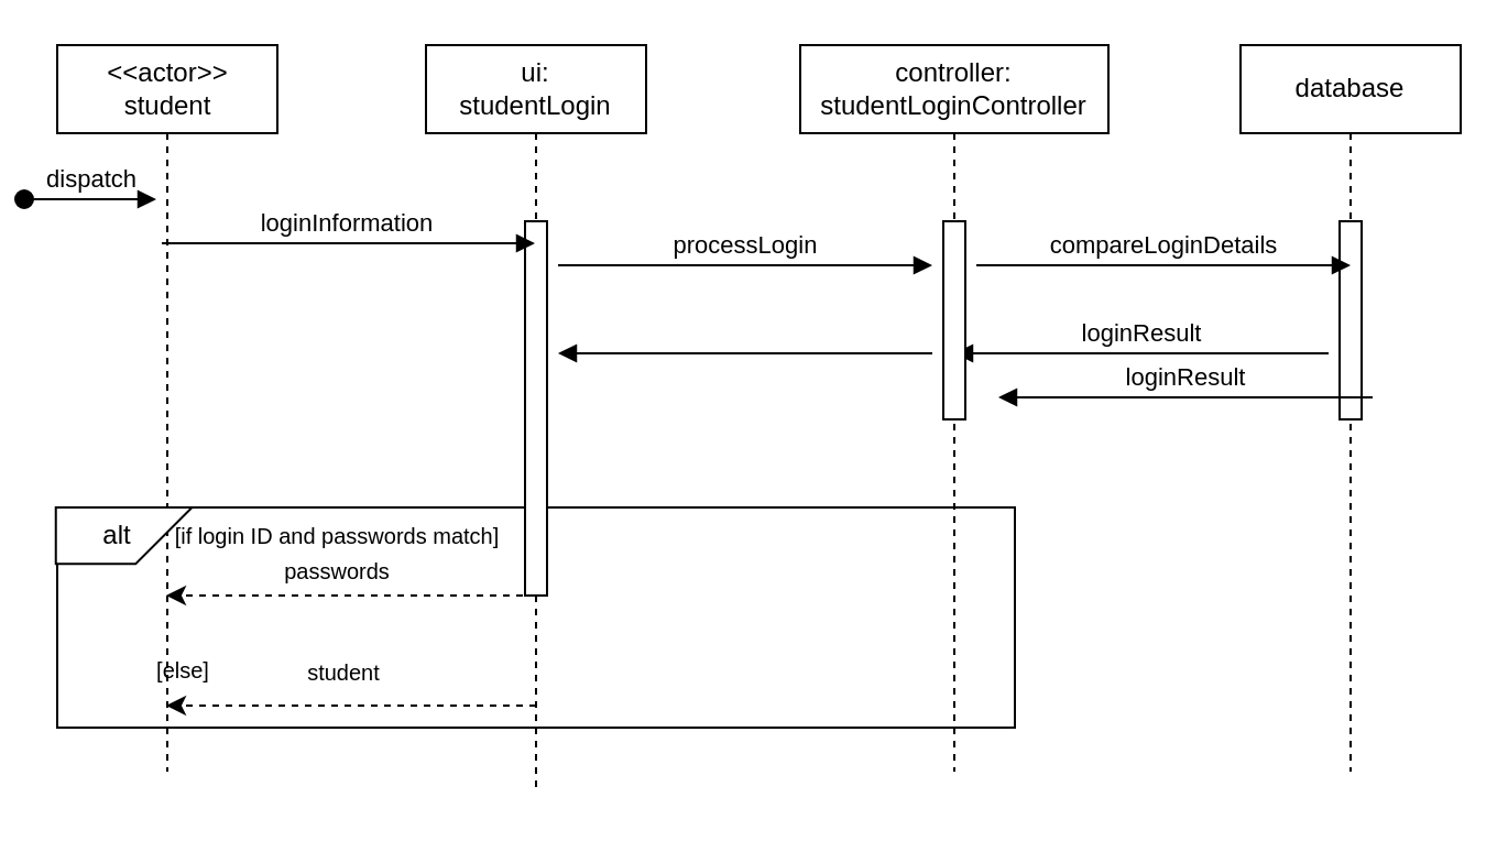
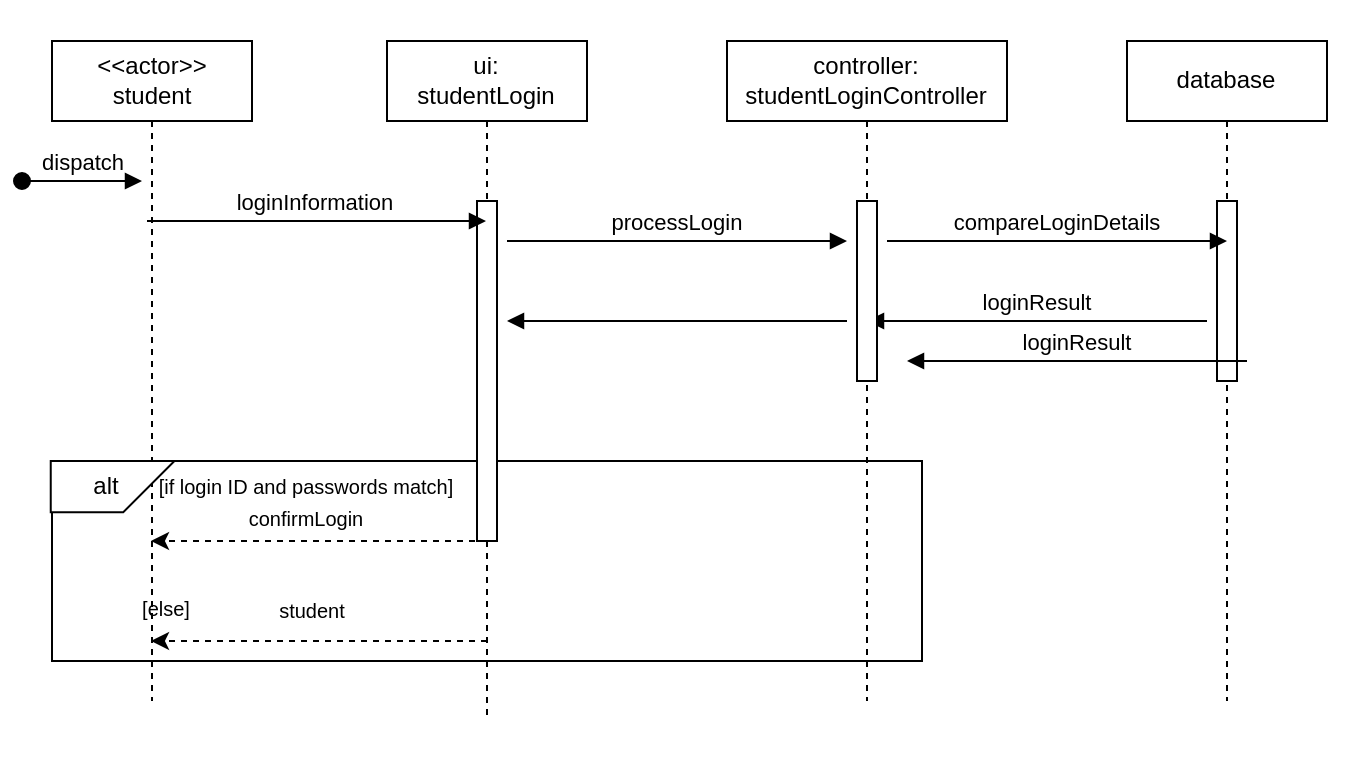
  <mxCell id="0" />
  <mxCell id="1" parent="0" />
  <mxCell id="2" value="" style="rounded=0;whiteSpace=wrap;html=1;" vertex="1" parent="1"><mxGeometry x="22.5" y="230" width="435" height="100" as="geometry" /></mxCell>
  <mxCell id="3" value="ui:&lt;div&gt;studentLogin&lt;/div&gt;" style="shape=umlLifeline;perimeter=lifelinePerimeter;whiteSpace=wrap;html=1;container=0;dropTarget=0;collapsible=0;recursiveResize=0;outlineConnect=0;portConstraint=eastwest;newEdgeStyle={&quot;edgeStyle&quot;:&quot;elbowEdgeStyle&quot;,&quot;elbow&quot;:&quot;vertical&quot;,&quot;curved&quot;:0,&quot;rounded&quot;:0};" parent="1" vertex="1"><mxGeometry x="190" y="20" width="100" height="340" as="geometry" /></mxCell>
  <mxCell id="4" value="" style="html=1;points=[];perimeter=orthogonalPerimeter;outlineConnect=0;targetShapes=umlLifeline;portConstraint=eastwest;newEdgeStyle={&quot;edgeStyle&quot;:&quot;elbowEdgeStyle&quot;,&quot;elbow&quot;:&quot;vertical&quot;,&quot;curved&quot;:0,&quot;rounded&quot;:0};" parent="3" vertex="1"><mxGeometry x="45" y="80" width="10" height="170" as="geometry" /></mxCell>
  <mxCell id="5" value="&amp;lt;&amp;lt;actor&amp;gt;&amp;gt;&lt;div&gt;student&lt;/div&gt;" style="shape=umlLifeline;perimeter=lifelinePerimeter;whiteSpace=wrap;html=1;container=0;dropTarget=0;collapsible=0;recursiveResize=0;outlineConnect=0;portConstraint=eastwest;newEdgeStyle={&quot;edgeStyle&quot;:&quot;elbowEdgeStyle&quot;,&quot;elbow&quot;:&quot;vertical&quot;,&quot;curved&quot;:0,&quot;rounded&quot;:0};size=40;" parent="1" vertex="1"><mxGeometry x="22.5" y="20" width="100" height="330" as="geometry" /></mxCell>
  <mxCell id="6" value="dispatch" style="html=1;verticalAlign=bottom;startArrow=oval;endArrow=block;startSize=8;edgeStyle=elbowEdgeStyle;elbow=vertical;curved=0;rounded=0;" parent="5" edge="1"><mxGeometry relative="1" as="geometry"><mxPoint x="-15" y="70" as="sourcePoint" /><mxPoint x="45" y="70.345" as="targetPoint" /></mxGeometry></mxCell>
  <mxCell id="7" value="database" style="shape=umlLifeline;perimeter=lifelinePerimeter;whiteSpace=wrap;html=1;container=0;dropTarget=0;collapsible=0;recursiveResize=0;outlineConnect=0;portConstraint=eastwest;newEdgeStyle={&quot;edgeStyle&quot;:&quot;elbowEdgeStyle&quot;,&quot;elbow&quot;:&quot;vertical&quot;,&quot;curved&quot;:0,&quot;rounded&quot;:0};" vertex="1" parent="1"><mxGeometry x="560" y="20" width="100" height="330" as="geometry" /></mxCell>
  <mxCell id="8" value="" style="html=1;points=[];perimeter=orthogonalPerimeter;outlineConnect=0;targetShapes=umlLifeline;portConstraint=eastwest;newEdgeStyle={&quot;edgeStyle&quot;:&quot;elbowEdgeStyle&quot;,&quot;elbow&quot;:&quot;vertical&quot;,&quot;curved&quot;:0,&quot;rounded&quot;:0};" vertex="1" parent="7"><mxGeometry x="45" y="80" width="10" height="90" as="geometry" /></mxCell>
  <mxCell id="9" value="processLogin" style="html=1;verticalAlign=bottom;endArrow=block;edgeStyle=elbowEdgeStyle;elbow=vertical;curved=0;rounded=0;" edge="1" parent="1"><mxGeometry relative="1" as="geometry"><mxPoint x="250" y="120" as="sourcePoint" /><Array as="points"><mxPoint x="335" y="120" /></Array><mxPoint x="420" y="120" as="targetPoint" /><mxPoint as="offset" /></mxGeometry></mxCell>
  <mxCell id="10" value="loginResult" style="html=1;verticalAlign=bottom;endArrow=block;edgeStyle=elbowEdgeStyle;elbow=vertical;curved=0;rounded=0;" edge="1" parent="1"><mxGeometry relative="1" as="geometry"><mxPoint x="600" y="160" as="sourcePoint" /><Array as="points"><mxPoint x="540.33" y="160" /></Array><mxPoint x="429.997" y="160" as="targetPoint" /></mxGeometry></mxCell>
  <mxCell id="11" value="loginInformation" style="html=1;verticalAlign=bottom;endArrow=block;edgeStyle=elbowEdgeStyle;elbow=vertical;curved=0;rounded=0;" edge="1" parent="1" target="3"><mxGeometry x="-0.005" relative="1" as="geometry"><mxPoint x="70" y="110" as="sourcePoint" /><Array as="points"><mxPoint x="145" y="110" /></Array><mxPoint x="230" y="110" as="targetPoint" /><mxPoint as="offset" /></mxGeometry></mxCell>
  <mxCell id="12" value="" style="shape=card;whiteSpace=wrap;html=1;rotation=90;flipH=1;" vertex="1" parent="1"><mxGeometry x="40" y="211.88" width="25.62" height="61.87" as="geometry" /></mxCell>
  <mxCell id="13" value="alt" style="text;html=1;align=center;verticalAlign=middle;whiteSpace=wrap;rounded=0;" vertex="1" parent="1"><mxGeometry x="20" y="227.82" width="60" height="30" as="geometry" /></mxCell>
  <mxCell id="14" value="&lt;font style=&quot;font-size: 10px;&quot;&gt;[if login ID and passwords match]&lt;/font&gt;" style="text;html=1;align=center;verticalAlign=middle;whiteSpace=wrap;rounded=0;" vertex="1" parent="1"><mxGeometry x="60" y="227.82" width="180" height="30" as="geometry" /></mxCell>
  <mxCell id="15" value="&lt;font style=&quot;font-size: 10px;&quot;&gt;[else]&lt;/font&gt;" style="text;html=1;align=center;verticalAlign=middle;whiteSpace=wrap;rounded=0;" vertex="1" parent="1"><mxGeometry x="50" y="288.75" width="60" height="30" as="geometry" /></mxCell>
  <mxCell id="16" value="" style="endArrow=classic;html=1;rounded=0;dashed=1;" edge="1" parent="1" target="5"><mxGeometry width="50" height="50" relative="1" as="geometry"><mxPoint x="240" y="270" as="sourcePoint" /><mxPoint x="130" y="270" as="targetPoint" /></mxGeometry></mxCell>
- <mxCell id="17" value="&lt;font style=&quot;font-size: 10px;&quot;&gt;passwords&lt;/font&gt;" style="text;html=1;align=center;verticalAlign=middle;whiteSpace=wrap;rounded=0;" vertex="1" parent="1"><mxGeometry x="120" y="243.75" width="60" height="30" as="geometry" /></mxCell>
+ <mxCell id="17" value="&lt;font style=&quot;font-size: 10px;&quot;&gt;confirmLogin&lt;/font&gt;" style="text;html=1;align=center;verticalAlign=middle;whiteSpace=wrap;rounded=0;" vertex="1" parent="1"><mxGeometry x="120" y="243.75" width="60" height="30" as="geometry" /></mxCell>
  <mxCell id="18" value="" style="endArrow=classic;html=1;rounded=0;dashed=1;" edge="1" parent="1"><mxGeometry width="50" height="50" relative="1" as="geometry"><mxPoint x="240" y="320" as="sourcePoint" /><mxPoint x="72" y="320" as="targetPoint" /></mxGeometry></mxCell>
  <mxCell id="19" value="&lt;font style=&quot;font-size: 10px;&quot;&gt;student&lt;/font&gt;" style="text;html=1;align=center;verticalAlign=middle;whiteSpace=wrap;rounded=0;" vertex="1" parent="1"><mxGeometry x="122.5" y="290" width="60" height="30" as="geometry" /></mxCell>
  <mxCell id="20" value="controller:&lt;div&gt;studentLoginController&lt;/div&gt;" style="shape=umlLifeline;perimeter=lifelinePerimeter;whiteSpace=wrap;html=1;container=0;dropTarget=0;collapsible=0;recursiveResize=0;outlineConnect=0;portConstraint=eastwest;newEdgeStyle={&quot;edgeStyle&quot;:&quot;elbowEdgeStyle&quot;,&quot;elbow&quot;:&quot;vertical&quot;,&quot;curved&quot;:0,&quot;rounded&quot;:0};" vertex="1" parent="1"><mxGeometry x="360" y="20" width="140" height="330" as="geometry" /></mxCell>
  <mxCell id="21" value="" style="html=1;points=[];perimeter=orthogonalPerimeter;outlineConnect=0;targetShapes=umlLifeline;portConstraint=eastwest;newEdgeStyle={&quot;edgeStyle&quot;:&quot;elbowEdgeStyle&quot;,&quot;elbow&quot;:&quot;vertical&quot;,&quot;curved&quot;:0,&quot;rounded&quot;:0};" vertex="1" parent="20"><mxGeometry x="65" y="80" width="10" height="90" as="geometry" /></mxCell>
  <mxCell id="22" value="compareLoginDetails" style="html=1;verticalAlign=bottom;endArrow=block;edgeStyle=elbowEdgeStyle;elbow=vertical;curved=0;rounded=0;" edge="1" parent="1"><mxGeometry relative="1" as="geometry"><mxPoint x="440" y="120" as="sourcePoint" /><Array as="points"><mxPoint x="525" y="120" /></Array><mxPoint x="610" y="120" as="targetPoint" /><mxPoint as="offset" /></mxGeometry></mxCell>
  <mxCell id="23" value="" style="html=1;verticalAlign=bottom;endArrow=block;edgeStyle=elbowEdgeStyle;elbow=vertical;curved=0;rounded=0;" edge="1" parent="1"><mxGeometry relative="1" as="geometry"><mxPoint x="420" y="160" as="sourcePoint" /><Array as="points"><mxPoint x="360.33" y="160" /></Array><mxPoint x="249.997" y="160" as="targetPoint" /></mxGeometry></mxCell>
  <mxCell id="24" value="loginResult" style="html=1;verticalAlign=bottom;endArrow=block;edgeStyle=elbowEdgeStyle;elbow=vertical;curved=0;rounded=0;" edge="1" parent="1"><mxGeometry relative="1" as="geometry"><mxPoint x="620" y="180" as="sourcePoint" /><Array as="points"><mxPoint x="560.33" y="180" /></Array><mxPoint x="449.997" y="180" as="targetPoint" /></mxGeometry></mxCell>
